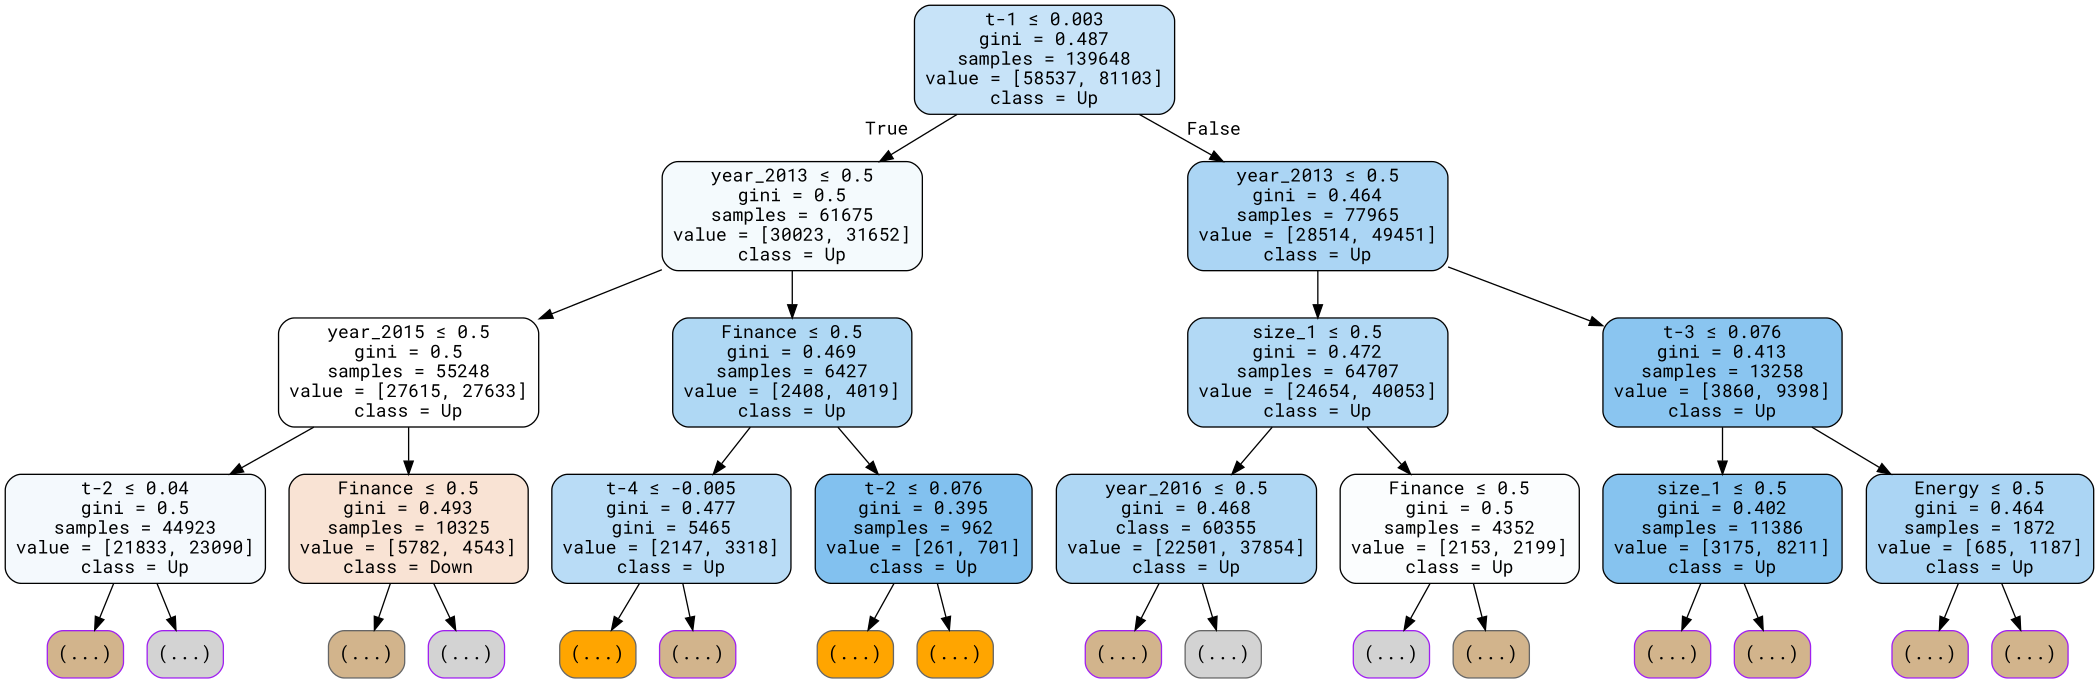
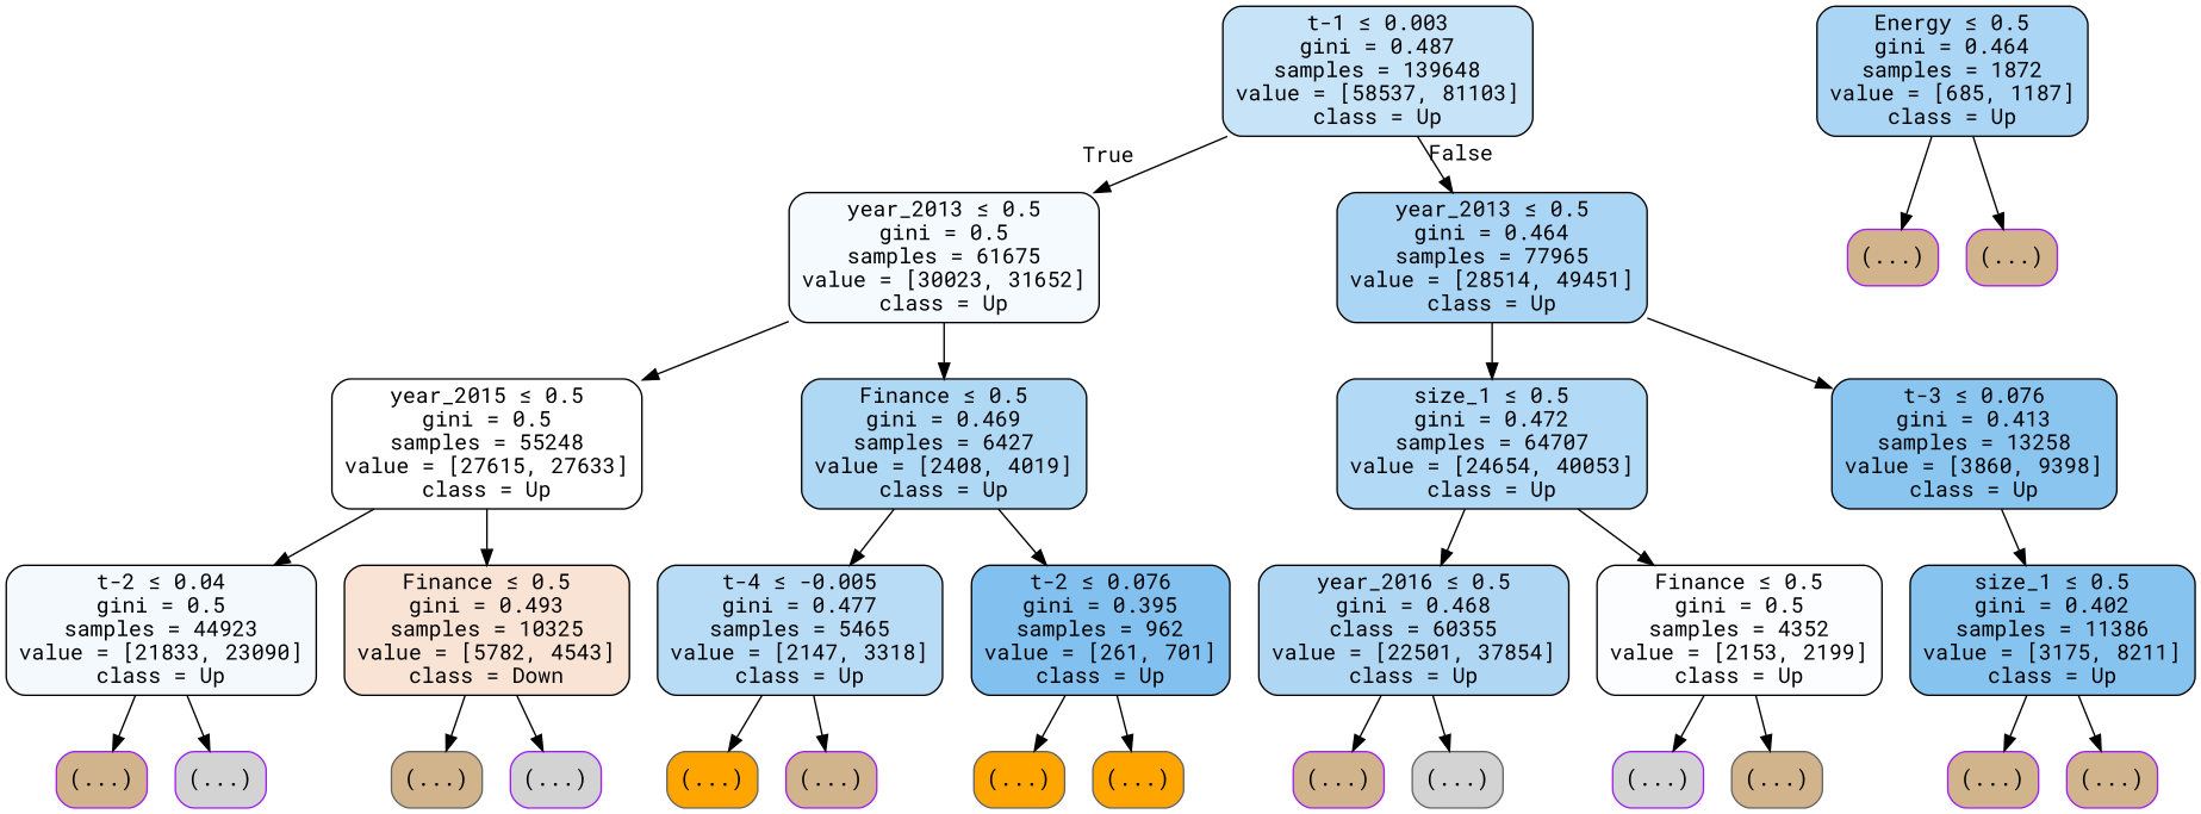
  digraph {
    fontname="Roboto Mono"
    node [color=black fillcolor=tan fontname="Roboto Mono" shape=box style="filled, rounded"]
    edge [fontname="Roboto Mono"]
    n1 [fillcolor="#399de547" label=<t-1 &le; 0.003<br/>gini = 0.487<br/>samples = 139648<br/>value = [58537, 81103]<br/>class = Up>]
    n2 [fillcolor="#399de50d" label=<year_2013 &le; 0.5<br/>gini = 0.5<br/>samples = 61675<br/>value = [30023, 31652]<br/>class = Up>]
    n3 [fillcolor="#399de56c" label=<year_2013 &le; 0.5<br/>gini = 0.464<br/>samples = 77965<br/>value = [28514, 49451]<br/>class = Up>]
    n4 [fillcolor="#399de500" label=<year_2015 &le; 0.5<br/>gini = 0.5<br/>samples = 55248<br/>value = [27615, 27633]<br/>class = Up>]
    n5 [fillcolor="#399de566" label=<Finance &le; 0.5<br/>gini = 0.469<br/>samples = 6427<br/>value = [2408, 4019]<br/>class = Up>]
    n6 [fillcolor="#399de562" label=<size_1 &le; 0.5<br/>gini = 0.472<br/>samples = 64707<br/>value = [24654, 40053]<br/>class = Up>]
    n7 [fillcolor="#399de596" label=<t-3 &le; 0.076<br/>gini = 0.413<br/>samples = 13258<br/>value = [3860, 9398]<br/>class = Up>]
    n8 [fillcolor="#399de50e" label=<t-2 &le; 0.04<br/>gini = 0.5<br/>samples = 44923<br/>value = [21833, 23090]<br/>class = Up>]
    n9 [fillcolor="#e5813937" label=<Finance &le; 0.5<br/>gini = 0.493<br/>samples = 10325<br/>value = [5782, 4543]<br/>class = Down>]
-   n10 [fillcolor="#399de55a" label=<t-4 &le; -0.005<br/>gini = 0.477<br/>gini = 5465<br/>value = [2147, 3318]<br/>class = Up>]
+   n10 [fillcolor="#399de55a" label=<t-4 &le; -0.005<br/>gini = 0.477<br/>samples = 5465<br/>value = [2147, 3318]<br/>class = Up>]
    n11 [fillcolor="#399de5a0" label=<t-2 &le; 0.076<br/>gini = 0.395<br/>samples = 962<br/>value = [261, 701]<br/>class = Up>]
    n12 [color=purple label="(...)"]
    n13 [color=purple fillcolor=lightgrey label="(...)"]
    n14 [color=gray40 label="(...)"]
    n15 [color=purple fillcolor=lightgrey label="(...)"]
    n16 [color=gray40 fillcolor=orange label="(...)"]
    n17 [color=purple label="(...)"]
    n18 [color=gray40 fillcolor=orange label="(...)"]
    n19 [color=gray40 fillcolor=orange label="(...)"]
    n20 [fillcolor="#399de567" label=<year_2016 &le; 0.5<br/>gini = 0.468<br/>class = 60355<br/>value = [22501, 37854]<br/>class = Up>]
    n21 [fillcolor="#399de505" label=<Finance &le; 0.5<br/>gini = 0.5<br/>samples = 4352<br/>value = [2153, 2199]<br/>class = Up>]
    n22 [fillcolor="#399de59c" label=<size_1 &le; 0.5<br/>gini = 0.402<br/>samples = 11386<br/>value = [3175, 8211]<br/>class = Up>]
    n23 [fillcolor="#399de56c" label=<Energy &le; 0.5<br/>gini = 0.464<br/>samples = 1872<br/>value = [685, 1187]<br/>class = Up>]
    n24 [color=purple label="(...)"]
    n25 [color=gray40 fillcolor=lightgrey label="(...)"]
    n26 [color=purple fillcolor=lightgrey label="(...)"]
    n27 [color=gray40 label="(...)"]
    n28 [color=purple label="(...)"]
    n29 [color=purple label="(...)"]
    n30 [color=purple label="(...)"]
    n31 [color=purple label="(...)"]
    n1 -> n2 [headlabel=True labelangle=45 labeldistance=2.5]
    n1 -> n3 [headlabel=False labelangle=-45 labeldistance=2.5]
    n2 -> n4
    n2 -> n5
    n3 -> n6
    n3 -> n7
    n4 -> n8
    n4 -> n9
    n5 -> n10
    n5 -> n11
    n6 -> n20
    n6 -> n21
    n7 -> n22
-   n7 -> n23
    n8 -> n12
    n8 -> n13
    n9 -> n14
    n9 -> n15
    n10 -> n16
    n10 -> n17
    n11 -> n18
    n11 -> n19
    n20 -> n24
    n20 -> n25
    n21 -> n26
    n21 -> n27
    n22 -> n28
    n22 -> n29
    n23 -> n30
    n23 -> n31
  }
